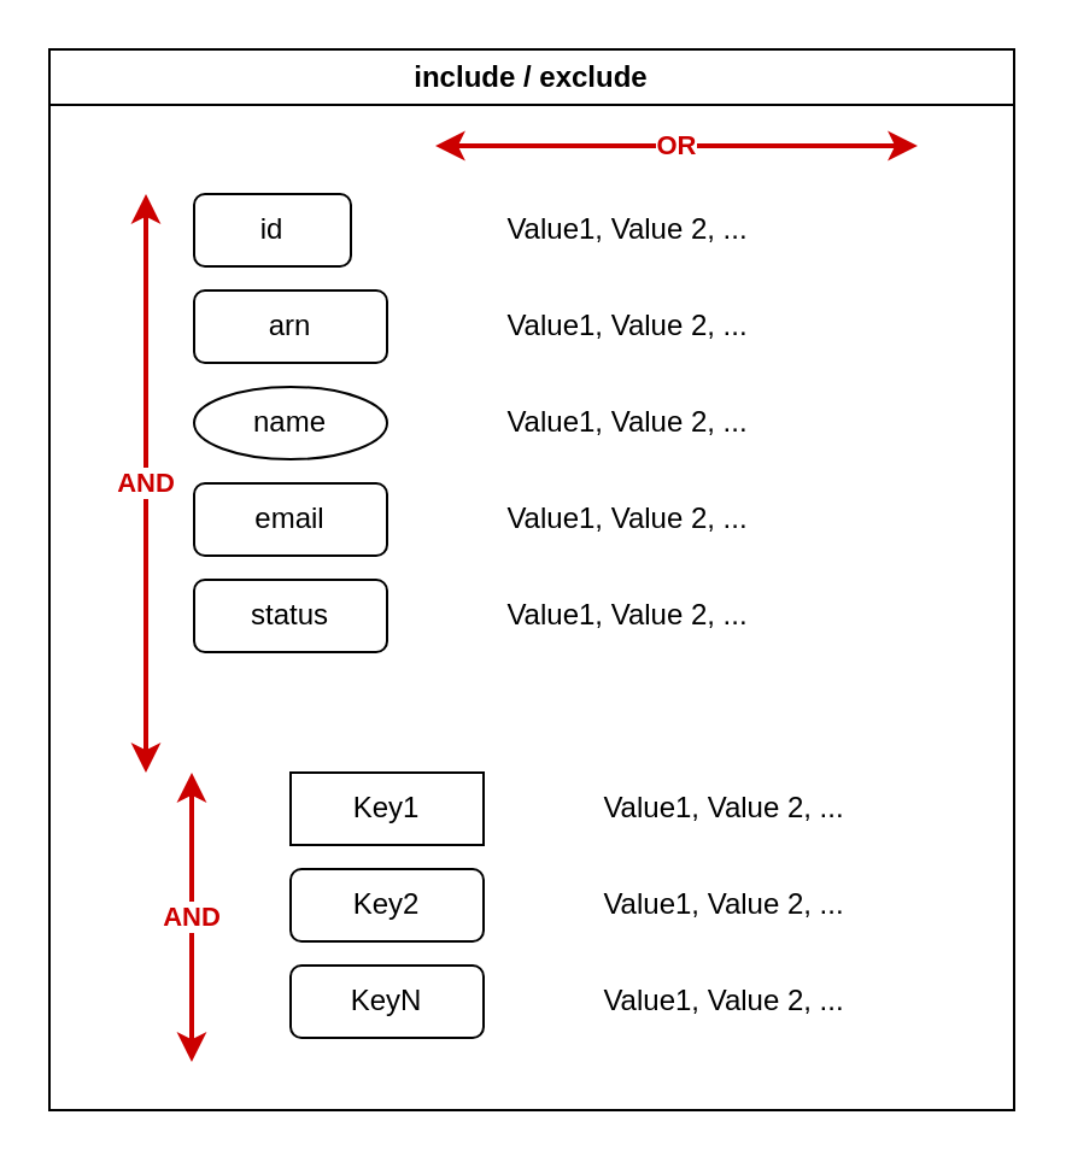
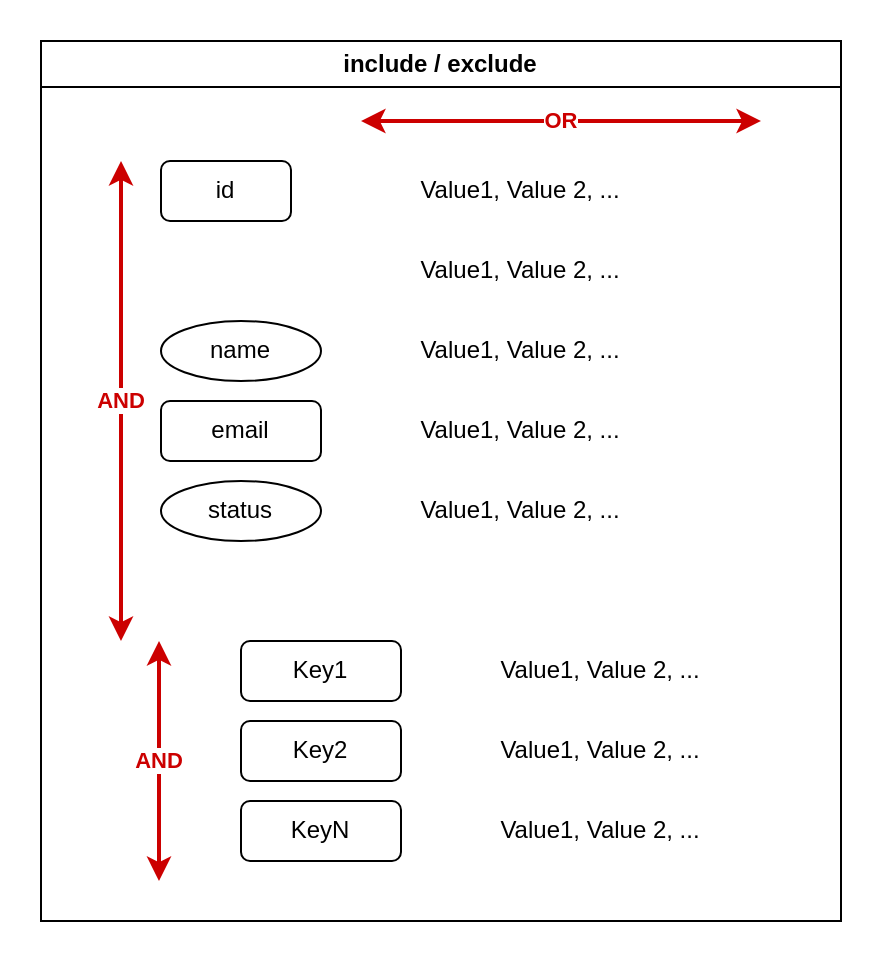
  <mxCell id="0" />
  <mxCell id="1" parent="0" />
  <mxCell id="2" value="include / exclude" style="swimlane;whiteSpace=wrap;html=1;" parent="1" vertex="1"><mxGeometry x="20" y="20" width="400" height="440" as="geometry"><mxRectangle x="120" y="60" width="80" height="30" as="alternateBounds" /></mxGeometry></mxCell>
  <mxCell id="3" value="id" style="rounded=1;whiteSpace=wrap;html=1;" parent="2" vertex="1"><mxGeometry x="60" y="60" width="65" height="30" as="geometry" /></mxCell>
- <mxCell id="4" value="arn" style="rounded=1;whiteSpace=wrap;html=1;" parent="2" vertex="1"><mxGeometry x="60" y="100" width="80" height="30" as="geometry" /></mxCell>
  <mxCell id="5" value="name" style="ellipse;whiteSpace=wrap;html=1;" parent="2" vertex="1"><mxGeometry x="60" y="140" width="80" height="30" as="geometry" /></mxCell>
  <mxCell id="6" value="email" style="rounded=1;whiteSpace=wrap;html=1;" parent="2" vertex="1"><mxGeometry x="60" y="180" width="80" height="30" as="geometry" /></mxCell>
- <mxCell id="7" value="status" style="rounded=1;whiteSpace=wrap;html=1;" parent="2" vertex="1"><mxGeometry x="60" y="220" width="80" height="30" as="geometry" /></mxCell>
+ <mxCell id="7" value="status" style="ellipse;whiteSpace=wrap;html=1;" parent="2" vertex="1"><mxGeometry x="60" y="220" width="80" height="30" as="geometry" /></mxCell>
  <mxCell id="8" value="AND" style="endArrow=classic;startArrow=classic;html=1;rounded=0;fontColor=#CC0000;fontStyle=1;strokeColor=#CC0000;strokeWidth=2;" parent="2" edge="1"><mxGeometry width="50" height="50" relative="1" as="geometry"><mxPoint x="40" y="300" as="sourcePoint" /><mxPoint x="40" y="60" as="targetPoint" /></mxGeometry></mxCell>
  <mxCell id="9" value="Value1, Value 2, ..." style="text;html=1;strokeColor=none;fillColor=none;align=center;verticalAlign=middle;whiteSpace=wrap;rounded=0;" parent="2" vertex="1"><mxGeometry x="140" y="55" width="200" height="40" as="geometry" /></mxCell>
  <mxCell id="10" value="Value1, Value 2, ..." style="text;html=1;strokeColor=none;fillColor=none;align=center;verticalAlign=middle;whiteSpace=wrap;rounded=0;" parent="2" vertex="1"><mxGeometry x="140" y="135" width="200" height="40" as="geometry" /></mxCell>
  <mxCell id="11" value="Value1, Value 2, ..." style="text;html=1;strokeColor=none;fillColor=none;align=center;verticalAlign=middle;whiteSpace=wrap;rounded=0;" parent="2" vertex="1"><mxGeometry x="140" y="175" width="200" height="40" as="geometry" /></mxCell>
  <mxCell id="12" value="OR" style="endArrow=classic;startArrow=classic;html=1;rounded=0;fontColor=#CC0000;fontStyle=1;strokeColor=#CC0000;strokeWidth=2;" parent="2" edge="1"><mxGeometry width="50" height="50" relative="1" as="geometry"><mxPoint x="160" y="40" as="sourcePoint" /><mxPoint x="360" y="40" as="targetPoint" /></mxGeometry></mxCell>
  <mxCell id="13" value="Value1, Value 2, ..." style="text;html=1;strokeColor=none;fillColor=none;align=center;verticalAlign=middle;whiteSpace=wrap;rounded=0;" parent="2" vertex="1"><mxGeometry x="140" y="95" width="200" height="40" as="geometry" /></mxCell>
- <mxCell id="14" value="Key1" style="whiteSpace=wrap;html=1;rounded=0;" parent="2" vertex="1"><mxGeometry x="100" y="300" width="80" height="30" as="geometry" /></mxCell>
+ <mxCell id="14" value="Key1" style="rounded=1;whiteSpace=wrap;html=1;" parent="2" vertex="1"><mxGeometry x="100" y="300" width="80" height="30" as="geometry" /></mxCell>
  <mxCell id="15" value="Key2" style="rounded=1;whiteSpace=wrap;html=1;" parent="2" vertex="1"><mxGeometry x="100" y="340" width="80" height="30" as="geometry" /></mxCell>
  <mxCell id="16" value="KeyN" style="rounded=1;whiteSpace=wrap;html=1;" parent="2" vertex="1"><mxGeometry x="100" y="380" width="80" height="30" as="geometry" /></mxCell>
  <mxCell id="17" value="AND" style="endArrow=classic;startArrow=classic;html=1;rounded=0;fontColor=#CC0000;fontStyle=1;strokeColor=#CC0000;strokeWidth=2;" parent="2" edge="1"><mxGeometry width="50" height="50" relative="1" as="geometry"><mxPoint x="59" y="420" as="sourcePoint" /><mxPoint x="59" y="300" as="targetPoint" /></mxGeometry></mxCell>
  <mxCell id="18" value="Value1, Value 2, ..." style="text;html=1;strokeColor=none;fillColor=none;align=center;verticalAlign=middle;whiteSpace=wrap;rounded=0;" parent="2" vertex="1"><mxGeometry x="180" y="295" width="200" height="40" as="geometry" /></mxCell>
  <mxCell id="19" value="Value1, Value 2, ..." style="text;html=1;strokeColor=none;fillColor=none;align=center;verticalAlign=middle;whiteSpace=wrap;rounded=0;" parent="2" vertex="1"><mxGeometry x="180" y="335" width="200" height="40" as="geometry" /></mxCell>
  <mxCell id="20" value="Value1, Value 2, ..." style="text;html=1;strokeColor=none;fillColor=none;align=center;verticalAlign=middle;whiteSpace=wrap;rounded=0;" parent="2" vertex="1"><mxGeometry x="180" y="375" width="200" height="40" as="geometry" /></mxCell>
  <mxCell id="21" value="Value1, Value 2, ..." style="text;html=1;strokeColor=none;fillColor=none;align=center;verticalAlign=middle;whiteSpace=wrap;rounded=0;" parent="2" vertex="1"><mxGeometry x="140" y="215" width="200" height="40" as="geometry" /></mxCell>
